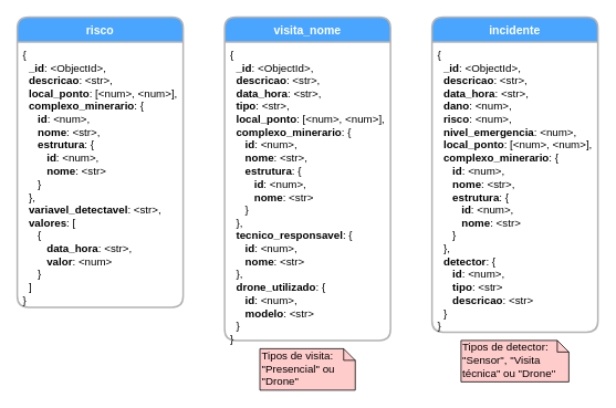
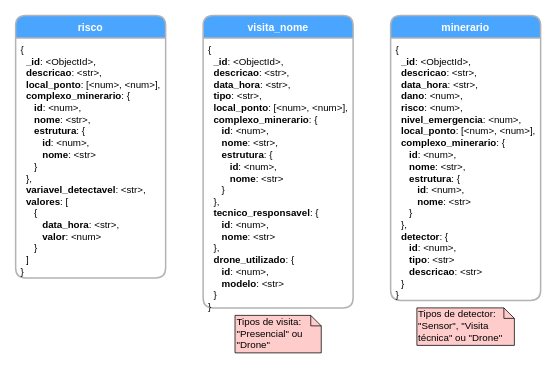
  <mxCell id="0" />
  <mxCell id="1" parent="0" />
  <mxCell id="2" value="&lt;font color=&quot;#000000&quot;&gt;Tipos de visita:&lt;br&gt;&quot;Presencial&quot; ou &quot;Drone&quot;&lt;br&gt;&lt;/font&gt;" style="shape=note;whiteSpace=wrap;html=1;size=14;verticalAlign=top;align=left;spacingTop=-6;strokeColor=#000000;strokeWidth=1;fillColor=#FECCCB;fontSize=13;fontColor=#FFFFFF;" vertex="1" parent="1"><mxGeometry x="312.5" y="420" width="115" height="50" as="geometry" /></mxCell>
  <mxCell id="3" value="&lt;font color=&quot;#000000&quot;&gt;Tipos de detector:&lt;br&gt;&quot;Sensor&quot;, &quot;Visita técnica&quot; ou &quot;Drone&quot;&lt;br&gt;&lt;/font&gt;" style="shape=note;whiteSpace=wrap;html=1;size=14;verticalAlign=top;align=left;spacingTop=-6;strokeColor=#000000;strokeWidth=1;fillColor=#FECCCB;fontSize=13;fontColor=#FFFFFF;" vertex="1" parent="1"><mxGeometry x="555" y="410" width="130" height="50" as="geometry" /></mxCell>
  <mxCell id="4" value="risco" style="swimlane;childLayout=stackLayout;horizontal=1;startSize=30;horizontalStack=0;rounded=1;fontSize=14;fontStyle=1;strokeWidth=2;resizeParent=0;resizeLast=1;shadow=0;dashed=0;align=center;fillColor=#4AA5FF;strokeColor=#B3B3B3;fontColor=#FFFFFF;" vertex="1" parent="1"><mxGeometry x="20" y="20" width="200" height="350" as="geometry" /></mxCell>
  <mxCell id="5" value="{&lt;br&gt;&amp;nbsp; &lt;b&gt;_id&lt;/b&gt;: &amp;lt;ObjectId&amp;gt;,&lt;br&gt;&amp;nbsp; &lt;b&gt;descricao&lt;/b&gt;: &amp;lt;str&amp;gt;,&lt;br&gt;&amp;nbsp; &lt;b&gt;local_ponto&lt;/b&gt;: [&amp;lt;num&amp;gt;, &amp;lt;num&amp;gt;],&lt;br&gt;&amp;nbsp; &lt;b&gt;complexo_minerario&lt;/b&gt;: {&lt;br&gt;&amp;nbsp; &amp;nbsp; &amp;nbsp;&lt;b&gt;id&lt;/b&gt;: &amp;lt;num&amp;gt;,&lt;br&gt;&amp;nbsp; &amp;nbsp; &amp;nbsp;&lt;b&gt;nome&lt;/b&gt;: &amp;lt;str&amp;gt;,&lt;br&gt;&amp;nbsp; &amp;nbsp; &amp;nbsp;&lt;b&gt;estrutura&lt;/b&gt;: {&lt;br&gt;&amp;nbsp; &amp;nbsp; &amp;nbsp; &amp;nbsp;&amp;nbsp;&lt;b&gt;id&lt;/b&gt;: &amp;lt;num&amp;gt;,&lt;br&gt;&amp;nbsp; &amp;nbsp; &amp;nbsp; &amp;nbsp;&amp;nbsp;&lt;b&gt;nome&lt;/b&gt;: &amp;lt;str&amp;gt;&lt;br&gt;&amp;nbsp; &amp;nbsp; &amp;nbsp;}&lt;br&gt;&amp;nbsp; },&lt;br&gt;&amp;nbsp; &lt;b&gt;variavel_detectavel&lt;/b&gt;: &amp;lt;str&amp;gt;,&lt;br&gt;&amp;nbsp; &lt;b&gt;valores&lt;/b&gt;: [&lt;br&gt;&amp;nbsp; &amp;nbsp; &amp;nbsp;{&lt;br&gt;&amp;nbsp; &amp;nbsp; &amp;nbsp; &amp;nbsp; &lt;b&gt;data_hora&lt;/b&gt;: &amp;lt;str&amp;gt;,&lt;br&gt;&amp;nbsp; &amp;nbsp; &amp;nbsp; &amp;nbsp; &lt;b&gt;valor&lt;/b&gt;: &amp;lt;num&amp;gt;&lt;br&gt;&amp;nbsp; &amp;nbsp; &amp;nbsp;}&lt;br&gt;&amp;nbsp; ]&lt;br&gt;}" style="align=left;strokeColor=none;fillColor=none;spacingLeft=4;fontSize=13;verticalAlign=top;resizable=0;rotatable=0;part=1;spacing=3;html=1;" vertex="1" parent="4"><mxGeometry y="30" width="200" height="320" as="geometry" /></mxCell>
  <mxCell id="6" value="visita_nome" style="swimlane;childLayout=stackLayout;horizontal=1;startSize=30;horizontalStack=0;rounded=1;fontSize=14;fontStyle=1;strokeWidth=2;resizeParent=0;resizeLast=1;shadow=0;dashed=0;align=center;fillColor=#4AA5FF;strokeColor=#B3B3B3;fontColor=#FFFFFF;" vertex="1" parent="1"><mxGeometry x="270" y="20" width="200" height="390" as="geometry" /></mxCell>
  <mxCell id="7" value="{&lt;br&gt;&amp;nbsp; &lt;b&gt;_id&lt;/b&gt;: &amp;lt;ObjectId&amp;gt;,&lt;br&gt;&amp;nbsp; &lt;b&gt;descricao&lt;/b&gt;: &amp;lt;str&amp;gt;,&lt;br&gt;&amp;nbsp; &lt;b&gt;data_hora&lt;/b&gt;: &amp;lt;str&amp;gt;,&lt;br&gt;&amp;nbsp; &lt;b&gt;tipo&lt;/b&gt;: &amp;lt;str&amp;gt;,&lt;br&gt;&amp;nbsp; &lt;b&gt;local_ponto&lt;/b&gt;: [&amp;lt;num&amp;gt;, &amp;lt;num&amp;gt;],&lt;br&gt;&amp;nbsp; &lt;b&gt;complexo_minerario&lt;/b&gt;: {&lt;br&gt;&amp;nbsp; &amp;nbsp; &amp;nbsp;&lt;b&gt;id&lt;/b&gt;: &amp;lt;num&amp;gt;,&lt;br&gt;&amp;nbsp; &amp;nbsp; &amp;nbsp;&lt;b&gt;nome&lt;/b&gt;: &amp;lt;str&amp;gt;,&lt;br&gt;&amp;nbsp; &amp;nbsp; &amp;nbsp;&lt;b&gt;estrutura&lt;/b&gt;: {&lt;br&gt;&amp;nbsp; &amp;nbsp; &amp;nbsp; &amp;nbsp;&amp;nbsp;&lt;b&gt;id&lt;/b&gt;: &amp;lt;num&amp;gt;,&lt;br&gt;&amp;nbsp; &amp;nbsp; &amp;nbsp; &amp;nbsp;&amp;nbsp;&lt;b&gt;nome&lt;/b&gt;: &amp;lt;str&amp;gt;&lt;br&gt;&amp;nbsp; &amp;nbsp; &amp;nbsp;}&lt;br&gt;&amp;nbsp; },&lt;br&gt;&amp;nbsp;&amp;nbsp;&lt;b&gt;tecnico_responsavel&lt;/b&gt;: {&lt;br&gt;&amp;nbsp; &amp;nbsp; &amp;nbsp;&lt;b&gt;id&lt;/b&gt;: &amp;lt;num&amp;gt;,&lt;br&gt;&amp;nbsp; &amp;nbsp; &amp;nbsp;&lt;b&gt;nome&lt;/b&gt;: &amp;lt;str&amp;gt;&lt;br&gt;&amp;nbsp; },&lt;br&gt;&amp;nbsp;&amp;nbsp;&lt;b&gt;drone_utilizado&lt;/b&gt;: {&lt;br&gt;&amp;nbsp; &amp;nbsp; &amp;nbsp;&lt;b&gt;id&lt;/b&gt;: &amp;lt;num&amp;gt;,&lt;br&gt;&amp;nbsp; &amp;nbsp; &amp;nbsp;&lt;b&gt;modelo&lt;/b&gt;: &amp;lt;str&amp;gt;&lt;br&gt;&amp;nbsp; }&lt;br&gt;}" style="align=left;strokeColor=none;fillColor=none;spacingLeft=4;fontSize=13;verticalAlign=top;resizable=0;rotatable=0;part=1;spacing=3;html=1;" vertex="1" parent="6"><mxGeometry y="30" width="200" height="360" as="geometry" /></mxCell>
- <mxCell id="8" value="incidente" style="swimlane;childLayout=stackLayout;horizontal=1;startSize=30;horizontalStack=0;rounded=1;fontSize=14;fontStyle=1;strokeWidth=2;resizeParent=0;resizeLast=1;shadow=0;dashed=0;align=center;fillColor=#4AA5FF;strokeColor=#B3B3B3;fontColor=#FFFFFF;" vertex="1" parent="1"><mxGeometry x="520" y="20" width="200" height="380" as="geometry" /></mxCell>
+ <mxCell id="8" value="minerario" style="swimlane;childLayout=stackLayout;horizontal=1;startSize=30;horizontalStack=0;rounded=1;fontSize=14;fontStyle=1;strokeWidth=2;resizeParent=0;resizeLast=1;shadow=0;dashed=0;align=center;fillColor=#4AA5FF;strokeColor=#B3B3B3;fontColor=#FFFFFF;" vertex="1" parent="1"><mxGeometry x="520" y="20" width="200" height="380" as="geometry" /></mxCell>
  <mxCell id="9" value="{&lt;br&gt;&amp;nbsp; &lt;b&gt;_id&lt;/b&gt;: &amp;lt;ObjectId&amp;gt;,&lt;br&gt;&amp;nbsp; &lt;b&gt;descricao&lt;/b&gt;: &amp;lt;str&amp;gt;,&lt;br&gt;&amp;nbsp; &lt;b&gt;data_hora&lt;/b&gt;: &amp;lt;str&amp;gt;,&lt;br&gt;&amp;nbsp; &lt;b&gt;dano&lt;/b&gt;: &amp;lt;num&amp;gt;,&lt;br&gt;&amp;nbsp;&amp;nbsp;&lt;b&gt;risco&lt;/b&gt;: &amp;lt;num&amp;gt;,&lt;br&gt;&amp;nbsp; &lt;b&gt;nivel_emergencia&lt;/b&gt;: &amp;lt;num&amp;gt;,&lt;br&gt;&amp;nbsp; &lt;b&gt;local_ponto&lt;/b&gt;: [&amp;lt;num&amp;gt;, &amp;lt;num&amp;gt;],&lt;br&gt;&amp;nbsp; &lt;b&gt;complexo_minerario&lt;/b&gt;: {&lt;br&gt;&amp;nbsp; &amp;nbsp; &amp;nbsp;&lt;b&gt;id&lt;/b&gt;: &amp;lt;num&amp;gt;,&lt;br&gt;&amp;nbsp; &amp;nbsp; &amp;nbsp;&lt;b&gt;nome&lt;/b&gt;: &amp;lt;str&amp;gt;,&lt;br&gt;&amp;nbsp; &amp;nbsp; &amp;nbsp;&lt;b&gt;estrutura&lt;/b&gt;: {&lt;br&gt;&amp;nbsp; &amp;nbsp; &amp;nbsp; &amp;nbsp;&amp;nbsp;&lt;b&gt;id&lt;/b&gt;: &amp;lt;num&amp;gt;,&lt;br&gt;&amp;nbsp; &amp;nbsp; &amp;nbsp; &amp;nbsp;&amp;nbsp;&lt;b&gt;nome&lt;/b&gt;: &amp;lt;str&amp;gt;&lt;br&gt;&amp;nbsp; &amp;nbsp; &amp;nbsp;}&lt;br&gt;&amp;nbsp; },&lt;br&gt;&amp;nbsp;&amp;nbsp;&lt;b&gt;detector&lt;/b&gt;: {&lt;br&gt;&amp;nbsp; &amp;nbsp; &amp;nbsp;&lt;b&gt;id&lt;/b&gt;: &amp;lt;num&amp;gt;,&lt;br&gt;&amp;nbsp; &amp;nbsp; &amp;nbsp;&lt;b&gt;tipo&lt;/b&gt;: &amp;lt;str&amp;gt;&lt;br&gt;&amp;nbsp; &amp;nbsp; &amp;nbsp;&lt;b&gt;descricao&lt;/b&gt;: &amp;lt;str&amp;gt;&lt;br&gt;&amp;nbsp; }&lt;br&gt;}" style="align=left;strokeColor=none;fillColor=none;spacingLeft=4;fontSize=13;verticalAlign=top;resizable=0;rotatable=0;part=1;spacing=3;html=1;" vertex="1" parent="8"><mxGeometry y="30" width="200" height="350" as="geometry" /></mxCell>
